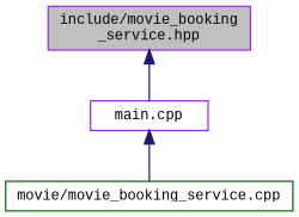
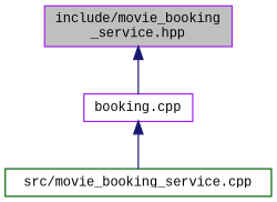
  digraph {
    fontname="Liberation Mono"
    node [color=purple fillcolor=white fontname="Liberation Mono" fontsize=10 shape=record style=filled]
    edge [color=midnightblue dir=back fontname="Liberation Mono" fontsize=10 labelfontname=Helvetica labelfontsize=10 style=solid]
    n1 [fillcolor=grey75 fontcolor=black height=0.2 label="include/movie_booking\l_service.hpp" width=0.4]
-   n2 [height=0.2 label="main.cpp" width=0.4]
-   n3 [color=darkgreen height=0.2 label="movie/movie_booking_service.cpp" width=0.4]
+   n2 [height=0.2 label="booking.cpp" width=0.4]
+   n3 [color=darkgreen height=0.2 label="src/movie_booking_service.cpp" width=0.4]
    n1 -> n2
    n2 -> n3
  }
